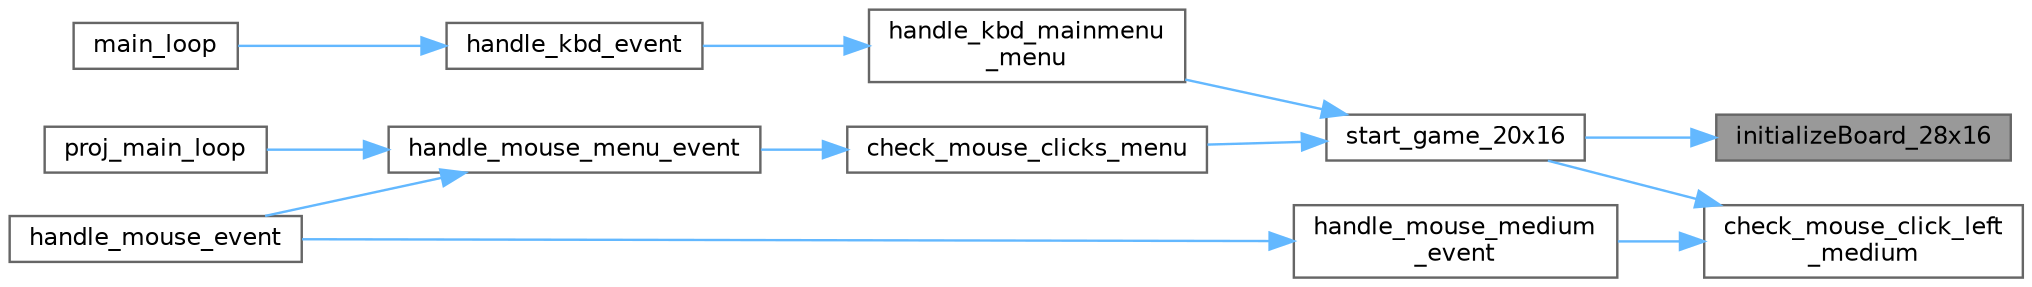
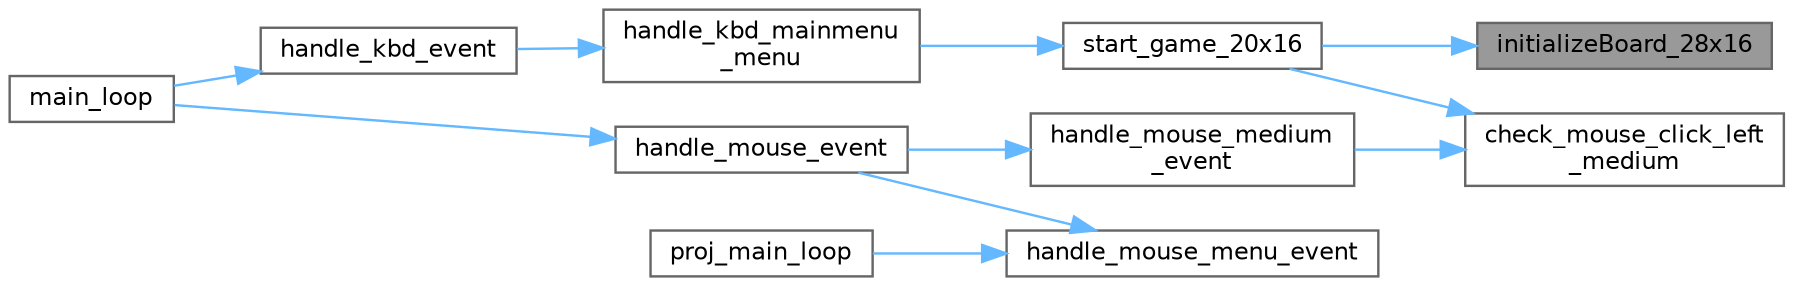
  digraph {
    rankdir=RL
    node [color=grey40 fillcolor=white fontname=Helvetica fontsize=10 shape=box style=filled]
    edge [color=steelblue1 dir=back fontname=Helvetica fontsize=10 labelfontname=Helvetica labelfontsize=10 style=solid]
    n1 [color=gray40 fillcolor=grey60 fontcolor=black height=0.2 label=initializeBoard_28x16 width=0.4]
    n2 [height=0.2 label=start_game_20x16 width=0.4]
-   n3 [height=0.2 label=check_mouse_clicks_menu width=0.4]
    n4 [height=0.2 label="handle_kbd_mainmenu\l_menu" width=0.4]
    n5 [height=0.2 label="check_mouse_click_left\l_medium" width=0.4]
    n6 [height=0.2 label="handle_mouse_medium\l_event" width=0.4]
    n7 [height=0.2 label=handle_mouse_menu_event width=0.4]
    n8 [height=0.2 label=handle_kbd_event width=0.4]
    n9 [height=0.2 label=handle_mouse_event width=0.4]
    n10 [height=0.2 label=main_loop width=0.4]
    n11 [height=0.2 label=proj_main_loop width=0.4]
    n1 -> n2
-   n2 -> n3
    n2 -> n4
-   n3 -> n7
    n4 -> n8
    n5 -> n2
    n5 -> n6
    n6 -> n9
    n7 -> n9
    n7 -> n11
    n8 -> n10
+   n9 -> n10
  }
